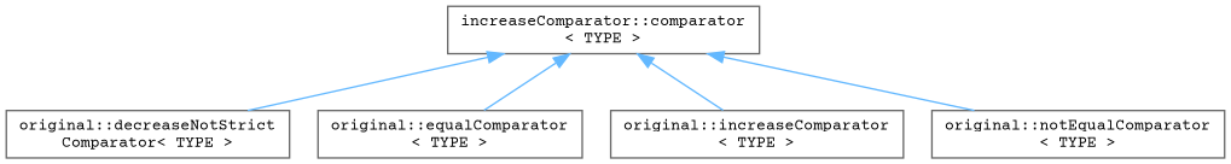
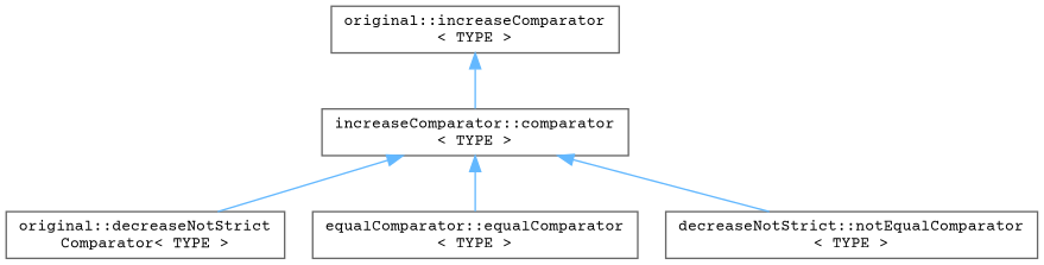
  digraph {
    fontname="Courier Prime"
    rankdir=TB
    node [color=grey40 fillcolor=white fontname="Courier Prime" fontsize=10 shape=box style=filled]
    edge [color=steelblue1 dir=back fontname="Courier Prime" fontsize=10 labelfontname=Helvetica labelfontsize=10 style=solid]
    n1 [height=0.2 label="increaseComparator::comparator\l\< TYPE \>" width=0.4]
    n2 [height=0.2 label="original::decreaseNotStrict\lComparator\< TYPE \>" width=0.4]
-   n3 [height=0.2 label="original::equalComparator\l\< TYPE \>" width=0.4]
+   n3 [height=0.2 label="equalComparator::equalComparator\l\< TYPE \>" width=0.4]
    n4 [height=0.2 label="original::increaseComparator\l\< TYPE \>" width=0.4]
-   n5 [height=0.2 label="original::notEqualComparator\l\< TYPE \>" width=0.4]
+   n5 [height=0.2 label="decreaseNotStrict::notEqualComparator\l\< TYPE \>" width=0.4]
    n1 -> n2
    n1 -> n3
-   n1 -> n4
+   n4 -> n1
    n1 -> n5
  }
